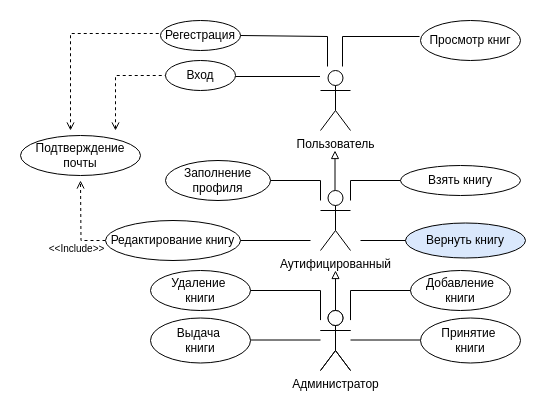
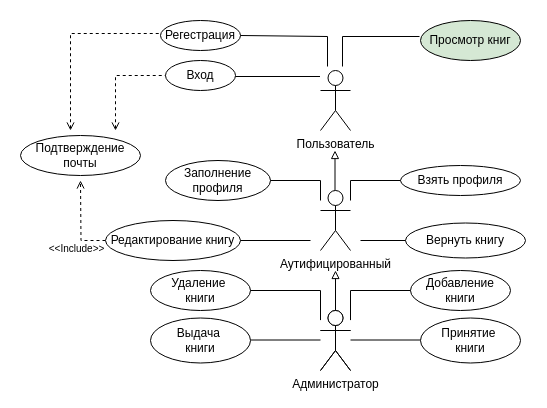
  <mxCell id="0" />
  <mxCell id="1" parent="0" />
  <mxCell id="2" value="&lt;div&gt;Администратор&lt;/div&gt;&lt;div&gt;&lt;br&gt;&lt;/div&gt;" style="shape=umlActor;verticalLabelPosition=bottom;verticalAlign=top;html=1;outlineConnect=0;" parent="1" vertex="1"><mxGeometry x="320" y="310" width="30" height="60" as="geometry" /></mxCell>
  <mxCell id="3" value="" style="shape=umlActor;verticalLabelPosition=bottom;verticalAlign=top;html=1;outlineConnect=0;" parent="1" vertex="1"><mxGeometry x="320" y="310" width="30" height="60" as="geometry" /></mxCell>
  <mxCell id="4" value="Аутифицированный" style="shape=umlActor;verticalLabelPosition=bottom;verticalAlign=top;html=1;outlineConnect=0;" parent="1" vertex="1"><mxGeometry x="320" y="190" width="30" height="60" as="geometry" /></mxCell>
  <mxCell id="5" value="Пользователь&lt;br&gt;" style="shape=umlActor;verticalLabelPosition=bottom;verticalAlign=top;html=1;outlineConnect=0;" parent="1" vertex="1"><mxGeometry x="320" y="70" width="30" height="60" as="geometry" /></mxCell>
  <mxCell id="6" value="" style="endArrow=block;html=1;rounded=0;startFill=0;endFill=0;exitX=0.5;exitY=0;exitDx=0;exitDy=0;exitPerimeter=0;" parent="1" source="3" edge="1"><mxGeometry width="50" height="50" relative="1" as="geometry"><mxPoint x="310" y="360" as="sourcePoint" /><mxPoint x="335" y="270" as="targetPoint" /></mxGeometry></mxCell>
  <mxCell id="7" value="" style="endArrow=block;html=1;rounded=0;startFill=0;endFill=0;exitX=0.5;exitY=0;exitDx=0;exitDy=0;exitPerimeter=0;" parent="1" edge="1"><mxGeometry width="50" height="50" relative="1" as="geometry"><mxPoint x="334.5" y="190" as="sourcePoint" /><mxPoint x="334.5" y="150" as="targetPoint" /></mxGeometry></mxCell>
  <mxCell id="8" value="Вход" style="ellipse;whiteSpace=wrap;html=1;" parent="1" vertex="1"><mxGeometry x="165" y="60" width="70" height="30" as="geometry" /></mxCell>
  <mxCell id="9" value="Регестрация" style="ellipse;whiteSpace=wrap;html=1;" parent="1" vertex="1"><mxGeometry x="160" y="20" width="80" height="30" as="geometry" /></mxCell>
  <mxCell id="10" value="" style="endArrow=none;html=1;rounded=0;entryX=0.25;entryY=0.1;entryDx=0;entryDy=0;entryPerimeter=0;" parent="1" edge="1"><mxGeometry width="50" height="50" relative="1" as="geometry"><mxPoint x="235" y="76" as="sourcePoint" /><mxPoint x="319.5" y="76" as="targetPoint" /></mxGeometry></mxCell>
  <mxCell id="11" value="" style="endArrow=none;html=1;rounded=0;entryX=0.5;entryY=0;entryDx=0;entryDy=0;entryPerimeter=0;exitX=1;exitY=0.5;exitDx=0;exitDy=0;" parent="1" source="9" edge="1"><mxGeometry width="50" height="50" relative="1" as="geometry"><mxPoint x="247" y="36" as="sourcePoint" /><mxPoint x="327" y="66" as="targetPoint" /><Array as="points"><mxPoint x="327" y="36" /></Array></mxGeometry></mxCell>
- <mxCell id="12" value="Просмотр книг" style="ellipse;whiteSpace=wrap;html=1;" parent="1" vertex="1"><mxGeometry x="420" y="20" width="100" height="40" as="geometry" /></mxCell>
+ <mxCell id="12" value="Просмотр книг" style="ellipse;whiteSpace=wrap;html=1;fillColor=#d5e8d4;" parent="1" vertex="1"><mxGeometry x="420" y="20" width="100" height="40" as="geometry" /></mxCell>
  <mxCell id="13" value="" style="endArrow=none;html=1;rounded=0;entryX=0.5;entryY=0;entryDx=0;entryDy=0;entryPerimeter=0;" parent="1" edge="1"><mxGeometry width="50" height="50" relative="1" as="geometry"><mxPoint x="419" y="36" as="sourcePoint" /><mxPoint x="342" y="66" as="targetPoint" /><Array as="points"><mxPoint x="342" y="36" /></Array></mxGeometry></mxCell>
  <mxCell id="14" value="" style="endArrow=none;dashed=1;html=1;rounded=0;startArrow=open;startFill=0;" parent="1" edge="1"><mxGeometry width="50" height="50" relative="1" as="geometry"><mxPoint x="70" y="130" as="sourcePoint" /><mxPoint x="159" y="33" as="targetPoint" /><Array as="points"><mxPoint x="70" y="33" /></Array></mxGeometry></mxCell>
  <mxCell id="15" value="" style="endArrow=none;dashed=1;html=1;rounded=0;startArrow=open;startFill=0;" parent="1" edge="1"><mxGeometry width="50" height="50" relative="1" as="geometry"><mxPoint x="115" y="130" as="sourcePoint" /><mxPoint x="165" y="75" as="targetPoint" /><Array as="points"><mxPoint x="115" y="75" /></Array></mxGeometry></mxCell>
  <mxCell id="16" value="Подтверждение почты" style="ellipse;whiteSpace=wrap;html=1;" parent="1" vertex="1"><mxGeometry x="20" y="135" width="120" height="40" as="geometry" /></mxCell>
- <mxCell id="17" value="Взять книгу" style="ellipse;whiteSpace=wrap;html=1;" parent="1" vertex="1"><mxGeometry x="400" y="165" width="120" height="30" as="geometry" /></mxCell>
- <mxCell id="18" value="Вернуть книгу" style="ellipse;whiteSpace=wrap;html=1;fillColor=#dae8fc;" parent="1" vertex="1"><mxGeometry x="405" y="222.5" width="120" height="35" as="geometry" /></mxCell>
+ <mxCell id="17" value="Взять профиля" style="ellipse;whiteSpace=wrap;html=1;" parent="1" vertex="1"><mxGeometry x="400" y="165" width="120" height="30" as="geometry" /></mxCell>
+ <mxCell id="18" value="Вернуть книгу" style="ellipse;whiteSpace=wrap;html=1;" parent="1" vertex="1"><mxGeometry x="405" y="222.5" width="120" height="35" as="geometry" /></mxCell>
  <mxCell id="19" value="&lt;div&gt;Добавление книги&lt;/div&gt;" style="ellipse;whiteSpace=wrap;html=1;" parent="1" vertex="1"><mxGeometry x="410" y="270" width="100" height="40" as="geometry" /></mxCell>
  <mxCell id="20" value="Заполнение профиля" style="ellipse;whiteSpace=wrap;html=1;" parent="1" vertex="1"><mxGeometry x="165" y="160" width="105" height="40" as="geometry" /></mxCell>
  <mxCell id="21" style="edgeStyle=orthogonalEdgeStyle;rounded=0;orthogonalLoop=1;jettySize=auto;html=1;dashed=1;fontSize=10;endArrow=open;endFill=0;" parent="1" source="22" edge="1"><mxGeometry relative="1" as="geometry"><mxPoint x="80" y="180" as="targetPoint" /></mxGeometry></mxCell>
  <mxCell id="22" value="Редактирование книгу" style="ellipse;whiteSpace=wrap;html=1;" parent="1" vertex="1"><mxGeometry x="105" y="220" width="135" height="40" as="geometry" /></mxCell>
  <mxCell id="23" value="" style="endArrow=none;html=1;rounded=0;" parent="1" edge="1"><mxGeometry width="50" height="50" relative="1" as="geometry"><mxPoint x="270" y="180" as="sourcePoint" /><mxPoint x="320" y="200" as="targetPoint" /><Array as="points"><mxPoint x="320" y="180" /></Array></mxGeometry></mxCell>
  <mxCell id="24" value="" style="endArrow=none;html=1;rounded=0;" parent="1" edge="1"><mxGeometry width="50" height="50" relative="1" as="geometry"><mxPoint x="240" y="240" as="sourcePoint" /><mxPoint x="310" y="240" as="targetPoint" /></mxGeometry></mxCell>
  <mxCell id="25" value="" style="endArrow=none;html=1;rounded=0;" parent="1" edge="1"><mxGeometry width="50" height="50" relative="1" as="geometry"><mxPoint x="360" y="240" as="sourcePoint" /><mxPoint x="405" y="240" as="targetPoint" /></mxGeometry></mxCell>
  <mxCell id="26" value="" style="endArrow=none;html=1;rounded=0;" parent="1" edge="1"><mxGeometry width="50" height="50" relative="1" as="geometry"><mxPoint x="400" y="180" as="sourcePoint" /><mxPoint x="350" y="200" as="targetPoint" /><Array as="points"><mxPoint x="350" y="180" /></Array></mxGeometry></mxCell>
  <mxCell id="27" value="&amp;lt;&amp;lt;Include&amp;gt;&amp;gt;" style="text;html=1;align=center;verticalAlign=middle;resizable=0;points=[];autosize=1;strokeColor=none;fillColor=none;fontSize=10;" parent="1" vertex="1"><mxGeometry x="36" y="233" width="80" height="30" as="geometry" /></mxCell>
  <mxCell id="28" value="" style="endArrow=none;html=1;rounded=0;entryX=0;entryY=0.5;entryDx=0;entryDy=0;" parent="1" target="19" edge="1"><mxGeometry width="50" height="50" relative="1" as="geometry"><mxPoint x="350" y="319.6" as="sourcePoint" /><mxPoint x="420" y="319.6" as="targetPoint" /><Array as="points"><mxPoint x="350" y="290" /></Array></mxGeometry></mxCell>
  <mxCell id="29" value="&lt;div&gt;Принятие&amp;nbsp;&lt;/div&gt;&lt;div&gt;книги&lt;/div&gt;" style="ellipse;whiteSpace=wrap;html=1;" parent="1" vertex="1"><mxGeometry x="420" y="317.5" width="100" height="45" as="geometry" /></mxCell>
  <mxCell id="30" value="" style="endArrow=none;html=1;rounded=0;" parent="1" edge="1"><mxGeometry width="50" height="50" relative="1" as="geometry"><mxPoint x="350" y="339.5" as="sourcePoint" /><mxPoint x="420" y="339.5" as="targetPoint" /></mxGeometry></mxCell>
  <mxCell id="31" value="&lt;div&gt;Удаление&amp;nbsp;&lt;/div&gt;&lt;div&gt;книги&lt;/div&gt;" style="ellipse;whiteSpace=wrap;html=1;" parent="1" vertex="1"><mxGeometry x="150" y="270" width="100" height="40" as="geometry" /></mxCell>
  <mxCell id="32" value="" style="endArrow=none;html=1;rounded=0;entryX=0;entryY=0.5;entryDx=0;entryDy=0;" parent="1" edge="1"><mxGeometry width="50" height="50" relative="1" as="geometry"><mxPoint x="320" y="319.6" as="sourcePoint" /><mxPoint x="250" y="290" as="targetPoint" /><Array as="points"><mxPoint x="320" y="290" /></Array></mxGeometry></mxCell>
  <mxCell id="33" value="" style="endArrow=none;html=1;rounded=0;" parent="1" edge="1"><mxGeometry width="50" height="50" relative="1" as="geometry"><mxPoint x="250" y="339.5" as="sourcePoint" /><mxPoint x="320" y="339.5" as="targetPoint" /></mxGeometry></mxCell>
  <mxCell id="34" value="&lt;div&gt;Выдача&amp;nbsp;&lt;/div&gt;&lt;div&gt;книги&lt;/div&gt;" style="ellipse;whiteSpace=wrap;html=1;" parent="1" vertex="1"><mxGeometry x="150" y="317.5" width="100" height="45" as="geometry" /></mxCell>
